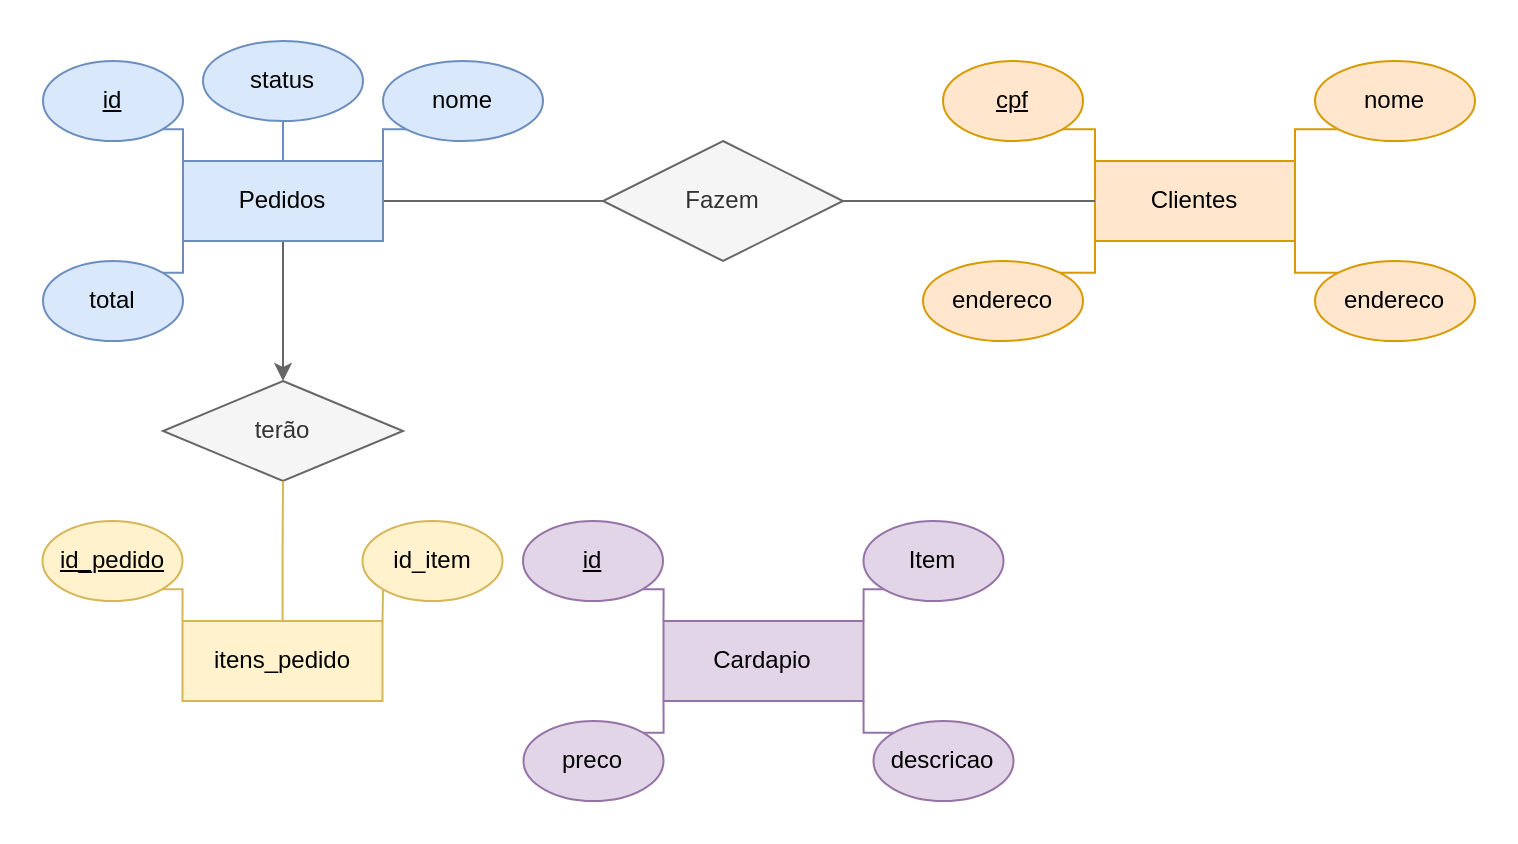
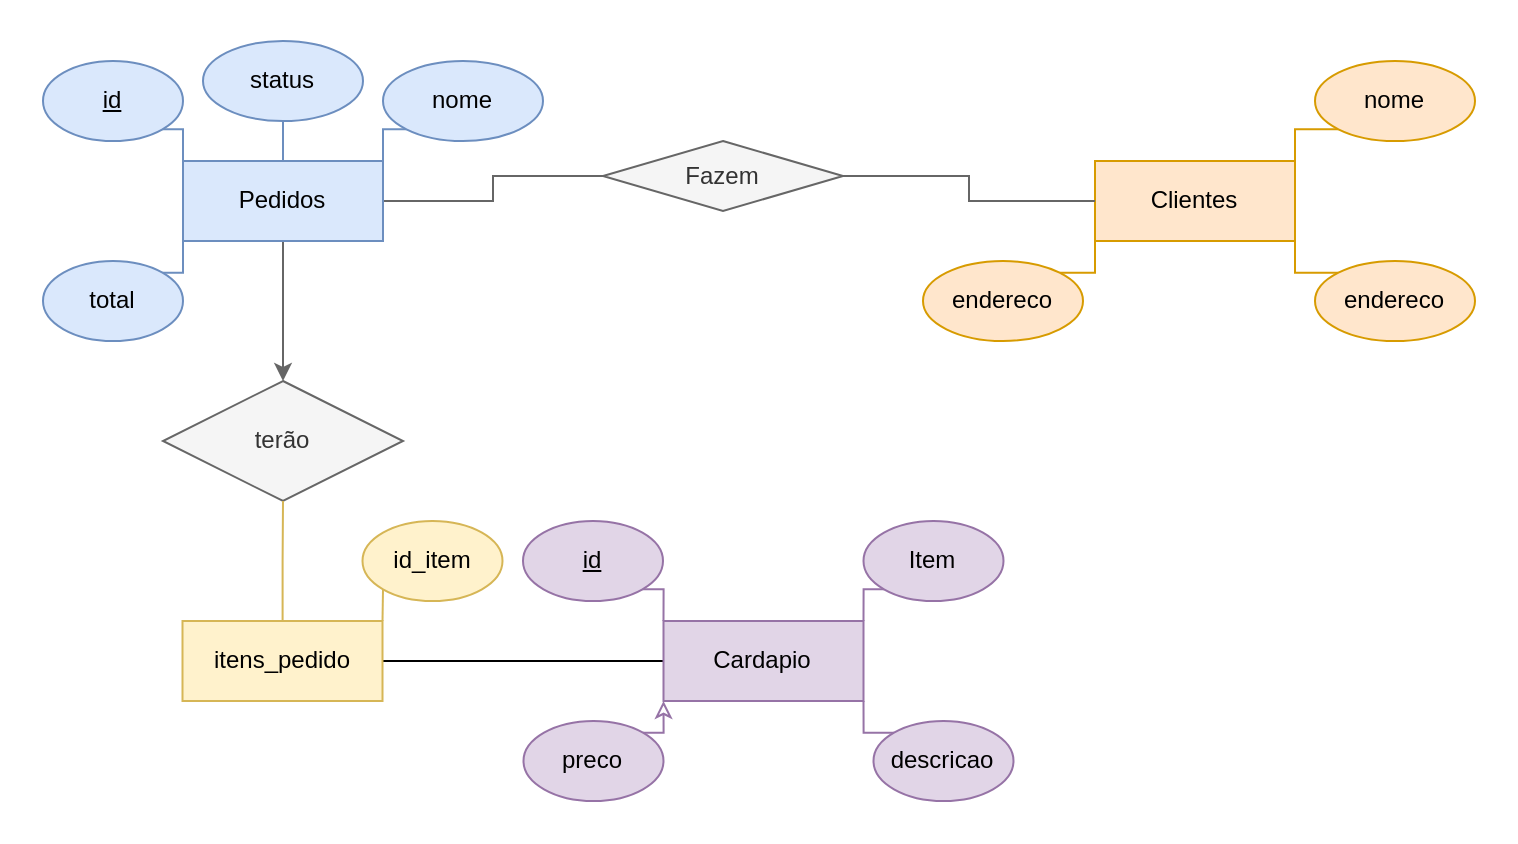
  <mxCell id="0" />
  <mxCell id="1" parent="0" />
  <mxCell id="2" style="edgeStyle=orthogonalEdgeStyle;rounded=0;orthogonalLoop=1;jettySize=auto;html=1;exitX=1;exitY=0.5;exitDx=0;exitDy=0;entryX=0;entryY=0.5;entryDx=0;entryDy=0;endArrow=none;endFill=0;fillColor=#f5f5f5;strokeColor=#666666;" parent="1" source="4" target="21" edge="1"><mxGeometry relative="1" as="geometry" /></mxCell>
  <mxCell id="3" value="" style="edgeStyle=orthogonalEdgeStyle;rounded=0;orthogonalLoop=1;jettySize=auto;html=1;fillColor=#f5f5f5;strokeColor=#666666;" parent="1" source="4" target="34" edge="1"><mxGeometry relative="1" as="geometry" /></mxCell>
  <mxCell id="4" value="Pedidos" style="whiteSpace=wrap;html=1;align=center;fillColor=#dae8fc;strokeColor=#6c8ebf;" parent="1" vertex="1"><mxGeometry x="91" y="80" width="100" height="40" as="geometry" /></mxCell>
  <mxCell id="5" style="edgeStyle=orthogonalEdgeStyle;rounded=0;orthogonalLoop=1;jettySize=auto;html=1;exitX=0;exitY=1;exitDx=0;exitDy=0;entryX=1;entryY=0;entryDx=0;entryDy=0;endArrow=none;endFill=0;fillColor=#dae8fc;strokeColor=#6c8ebf;" parent="1" source="6" target="4" edge="1"><mxGeometry relative="1" as="geometry" /></mxCell>
  <mxCell id="6" value="nome" style="ellipse;whiteSpace=wrap;html=1;align=center;fillColor=#dae8fc;strokeColor=#6c8ebf;" parent="1" vertex="1"><mxGeometry x="191" y="30" width="80" height="40" as="geometry" /></mxCell>
  <mxCell id="7" style="edgeStyle=orthogonalEdgeStyle;rounded=0;orthogonalLoop=1;jettySize=auto;html=1;exitX=1;exitY=1;exitDx=0;exitDy=0;entryX=0;entryY=0;entryDx=0;entryDy=0;endArrow=none;endFill=0;fillColor=#dae8fc;strokeColor=#6c8ebf;" parent="1" source="8" target="4" edge="1"><mxGeometry relative="1" as="geometry" /></mxCell>
  <mxCell id="8" value="id" style="ellipse;whiteSpace=wrap;html=1;align=center;fontStyle=4;fillColor=#dae8fc;strokeColor=#6c8ebf;" parent="1" vertex="1"><mxGeometry x="21" y="30" width="70" height="40" as="geometry" /></mxCell>
  <mxCell id="9" style="edgeStyle=orthogonalEdgeStyle;rounded=0;orthogonalLoop=1;jettySize=auto;html=1;exitX=1;exitY=0;exitDx=0;exitDy=0;entryX=0;entryY=1;entryDx=0;entryDy=0;endArrow=none;endFill=0;fillColor=#dae8fc;strokeColor=#6c8ebf;" parent="1" source="10" target="4" edge="1"><mxGeometry relative="1" as="geometry" /></mxCell>
  <mxCell id="10" value="total" style="ellipse;whiteSpace=wrap;html=1;align=center;fillColor=#dae8fc;strokeColor=#6c8ebf;" parent="1" vertex="1"><mxGeometry x="21" y="130" width="70" height="40" as="geometry" /></mxCell>
  <mxCell id="11" value="Clientes" style="whiteSpace=wrap;html=1;align=center;fillColor=#ffe6cc;strokeColor=#d79b00;" parent="1" vertex="1"><mxGeometry x="547" y="80" width="100" height="40" as="geometry" /></mxCell>
  <mxCell id="12" style="edgeStyle=orthogonalEdgeStyle;rounded=0;orthogonalLoop=1;jettySize=auto;html=1;exitX=0;exitY=1;exitDx=0;exitDy=0;entryX=1;entryY=0;entryDx=0;entryDy=0;endArrow=none;endFill=0;fillColor=#ffe6cc;strokeColor=#d79b00;" parent="1" source="13" target="11" edge="1"><mxGeometry relative="1" as="geometry" /></mxCell>
  <mxCell id="13" value="nome" style="ellipse;whiteSpace=wrap;html=1;align=center;fillColor=#ffe6cc;strokeColor=#d79b00;" parent="1" vertex="1"><mxGeometry x="657" y="30" width="80" height="40" as="geometry" /></mxCell>
- <mxCell id="14" style="edgeStyle=orthogonalEdgeStyle;rounded=0;orthogonalLoop=1;jettySize=auto;html=1;exitX=1;exitY=1;exitDx=0;exitDy=0;entryX=0;entryY=0;entryDx=0;entryDy=0;endArrow=none;endFill=0;fillColor=#ffe6cc;strokeColor=#d79b00;" parent="1" source="15" target="11" edge="1"><mxGeometry relative="1" as="geometry" /></mxCell>
- <mxCell id="15" value="cpf" style="ellipse;whiteSpace=wrap;html=1;align=center;fontStyle=4;fillColor=#ffe6cc;strokeColor=#d79b00;" parent="1" vertex="1"><mxGeometry x="471" y="30" width="70" height="40" as="geometry" /></mxCell>
  <mxCell id="16" style="edgeStyle=orthogonalEdgeStyle;rounded=0;orthogonalLoop=1;jettySize=auto;html=1;exitX=0;exitY=0;exitDx=0;exitDy=0;entryX=1;entryY=1;entryDx=0;entryDy=0;endArrow=none;endFill=0;fillColor=#ffe6cc;strokeColor=#d79b00;" parent="1" source="17" target="11" edge="1"><mxGeometry relative="1" as="geometry" /></mxCell>
  <mxCell id="17" value="endereco" style="ellipse;whiteSpace=wrap;html=1;align=center;fillColor=#ffe6cc;strokeColor=#d79b00;" parent="1" vertex="1"><mxGeometry x="657" y="130" width="80" height="40" as="geometry" /></mxCell>
  <mxCell id="18" style="edgeStyle=orthogonalEdgeStyle;rounded=0;orthogonalLoop=1;jettySize=auto;html=1;exitX=1;exitY=0;exitDx=0;exitDy=0;entryX=0;entryY=1;entryDx=0;entryDy=0;endArrow=none;endFill=0;fillColor=#ffe6cc;strokeColor=#d79b00;" parent="1" source="19" target="11" edge="1"><mxGeometry relative="1" as="geometry" /></mxCell>
  <mxCell id="19" value="endereco" style="ellipse;whiteSpace=wrap;html=1;align=center;fillColor=#ffe6cc;strokeColor=#d79b00;" parent="1" vertex="1"><mxGeometry x="461" y="130" width="80" height="40" as="geometry" /></mxCell>
  <mxCell id="20" style="edgeStyle=orthogonalEdgeStyle;rounded=0;orthogonalLoop=1;jettySize=auto;html=1;exitX=1;exitY=0.5;exitDx=0;exitDy=0;entryX=0;entryY=0.5;entryDx=0;entryDy=0;endArrow=none;endFill=0;fillColor=#f5f5f5;strokeColor=#666666;" parent="1" source="21" target="11" edge="1"><mxGeometry relative="1" as="geometry" /></mxCell>
- <mxCell id="21" value="Fazem" style="shape=rhombus;perimeter=rhombusPerimeter;whiteSpace=wrap;html=1;align=center;fillColor=#f5f5f5;strokeColor=#666666;fontColor=#333333;" parent="1" vertex="1"><mxGeometry x="301" y="70" width="120" height="60" as="geometry" /></mxCell>
+ <mxCell id="21" value="Fazem" style="shape=rhombus;perimeter=rhombusPerimeter;whiteSpace=wrap;html=1;align=center;fillColor=#f5f5f5;strokeColor=#666666;fontColor=#333333;" parent="1" vertex="1"><mxGeometry x="301" y="70" width="120" height="35" as="geometry" /></mxCell>
+ <mxCell id="22" style="edgeStyle=orthogonalEdgeStyle;rounded=0;orthogonalLoop=1;jettySize=auto;html=1;exitX=0;exitY=0.5;exitDx=0;exitDy=0;entryX=1;entryY=0.5;entryDx=0;entryDy=0;endArrow=none;endFill=0;" parent="1" source="23" target="36" edge="1"><mxGeometry relative="1" as="geometry" /></mxCell>
  <mxCell id="23" value="Cardapio" style="whiteSpace=wrap;html=1;align=center;fillColor=#e1d5e7;strokeColor=#9673a6;" parent="1" vertex="1"><mxGeometry x="331.25" y="310" width="100" height="40" as="geometry" /></mxCell>
  <mxCell id="24" style="edgeStyle=orthogonalEdgeStyle;rounded=0;orthogonalLoop=1;jettySize=auto;html=1;exitX=0;exitY=1;exitDx=0;exitDy=0;entryX=1;entryY=0;entryDx=0;entryDy=0;endArrow=none;endFill=0;fillColor=#e1d5e7;strokeColor=#9673a6;" parent="1" source="25" target="23" edge="1"><mxGeometry relative="1" as="geometry" /></mxCell>
  <mxCell id="25" value="Item" style="ellipse;whiteSpace=wrap;html=1;align=center;fillColor=#e1d5e7;strokeColor=#9673a6;" parent="1" vertex="1"><mxGeometry x="431.25" y="260" width="70" height="40" as="geometry" /></mxCell>
  <mxCell id="26" value="" style="edgeStyle=orthogonalEdgeStyle;rounded=0;orthogonalLoop=1;jettySize=auto;html=1;endArrow=none;endFill=0;fillColor=#dae8fc;strokeColor=#6c8ebf;" parent="1" source="27" target="4" edge="1"><mxGeometry relative="1" as="geometry" /></mxCell>
  <mxCell id="27" value="status" style="ellipse;whiteSpace=wrap;html=1;align=center;fillColor=#dae8fc;strokeColor=#6c8ebf;" parent="1" vertex="1"><mxGeometry x="101" y="20" width="80" height="40" as="geometry" /></mxCell>
  <mxCell id="28" style="edgeStyle=orthogonalEdgeStyle;rounded=0;orthogonalLoop=1;jettySize=auto;html=1;exitX=1;exitY=1;exitDx=0;exitDy=0;entryX=0;entryY=0;entryDx=0;entryDy=0;endArrow=none;endFill=0;fillColor=#e1d5e7;strokeColor=#9673a6;" parent="1" source="29" target="23" edge="1"><mxGeometry relative="1" as="geometry" /></mxCell>
  <mxCell id="29" value="id" style="ellipse;whiteSpace=wrap;html=1;align=center;fillColor=#e1d5e7;strokeColor=#9673a6;fontStyle=4" parent="1" vertex="1"><mxGeometry x="261" y="260" width="70" height="40" as="geometry" /></mxCell>
- <mxCell id="30" value="" style="edgeStyle=orthogonalEdgeStyle;rounded=0;orthogonalLoop=1;jettySize=auto;html=1;endArrow=none;endFill=0;fillColor=#e1d5e7;strokeColor=#9673a6;entryX=0;entryY=1;entryDx=0;entryDy=0;exitX=1;exitY=0;exitDx=0;exitDy=0;" parent="1" source="31" target="23" edge="1"><mxGeometry relative="1" as="geometry"><mxPoint x="391.25" y="390" as="targetPoint" /></mxGeometry></mxCell>
+ <mxCell id="30" value="" style="edgeStyle=orthogonalEdgeStyle;rounded=0;orthogonalLoop=1;jettySize=auto;html=1;endArrow=classic;endFill=0;fillColor=#e1d5e7;strokeColor=#9673a6;entryX=0;entryY=1;entryDx=0;entryDy=0;exitX=1;exitY=0;exitDx=0;exitDy=0;" parent="1" source="31" target="23" edge="1"><mxGeometry relative="1" as="geometry"><mxPoint x="391.25" y="390" as="targetPoint" /></mxGeometry></mxCell>
  <mxCell id="31" value="preco" style="ellipse;whiteSpace=wrap;html=1;align=center;fillColor=#e1d5e7;strokeColor=#9673a6;" parent="1" vertex="1"><mxGeometry x="261.25" y="360" width="70" height="40" as="geometry" /></mxCell>
  <mxCell id="32" style="edgeStyle=orthogonalEdgeStyle;rounded=0;orthogonalLoop=1;jettySize=auto;html=1;exitX=0;exitY=0;exitDx=0;exitDy=0;entryX=1;entryY=1;entryDx=0;entryDy=0;fillColor=#e1d5e7;strokeColor=#9673a6;endArrow=none;endFill=0;" parent="1" source="33" target="23" edge="1"><mxGeometry relative="1" as="geometry" /></mxCell>
  <mxCell id="33" value="descricao" style="ellipse;whiteSpace=wrap;html=1;align=center;fillColor=#e1d5e7;strokeColor=#9673a6;" parent="1" vertex="1"><mxGeometry x="436.25" y="360" width="70" height="40" as="geometry" /></mxCell>
- <mxCell id="34" value="terão" style="shape=rhombus;perimeter=rhombusPerimeter;whiteSpace=wrap;html=1;align=center;fillColor=#f5f5f5;strokeColor=#666666;fontColor=#333333;" parent="1" vertex="1"><mxGeometry x="81" y="190" width="120" height="50" as="geometry" /></mxCell>
+ <mxCell id="34" value="terão" style="shape=rhombus;perimeter=rhombusPerimeter;whiteSpace=wrap;html=1;align=center;fillColor=#f5f5f5;strokeColor=#666666;fontColor=#333333;" parent="1" vertex="1"><mxGeometry x="81" y="190" width="120" height="60" as="geometry" /></mxCell>
  <mxCell id="35" value="" style="edgeStyle=orthogonalEdgeStyle;rounded=0;orthogonalLoop=1;jettySize=auto;html=1;fillColor=#fff2cc;strokeColor=#d6b656;endArrow=none;endFill=0;" parent="1" source="36" target="34" edge="1"><mxGeometry relative="1" as="geometry" /></mxCell>
  <mxCell id="36" value="itens_pedido" style="whiteSpace=wrap;html=1;align=center;fillColor=#fff2cc;strokeColor=#d6b656;" parent="1" vertex="1"><mxGeometry x="90.75" y="310" width="100" height="40" as="geometry" /></mxCell>
- <mxCell id="37" style="edgeStyle=orthogonalEdgeStyle;rounded=0;orthogonalLoop=1;jettySize=auto;html=1;exitX=1;exitY=1;exitDx=0;exitDy=0;entryX=0;entryY=0;entryDx=0;entryDy=0;fillColor=#fff2cc;strokeColor=#d6b656;endArrow=none;endFill=0;" parent="1" source="38" target="36" edge="1"><mxGeometry relative="1" as="geometry" /></mxCell>
- <mxCell id="38" value="id_pedido" style="ellipse;whiteSpace=wrap;html=1;align=center;fillColor=#fff2cc;strokeColor=#d6b656;fontStyle=4" parent="1" vertex="1"><mxGeometry x="20.75" y="260" width="70" height="40" as="geometry" /></mxCell>
  <mxCell id="39" style="edgeStyle=orthogonalEdgeStyle;rounded=0;orthogonalLoop=1;jettySize=auto;html=1;exitX=0;exitY=1;exitDx=0;exitDy=0;entryX=1;entryY=0;entryDx=0;entryDy=0;fillColor=#fff2cc;strokeColor=#d6b656;endArrow=none;endFill=0;" parent="1" source="40" target="36" edge="1"><mxGeometry relative="1" as="geometry" /></mxCell>
  <mxCell id="40" value="id_item" style="ellipse;whiteSpace=wrap;html=1;align=center;fillColor=#fff2cc;strokeColor=#d6b656;" parent="1" vertex="1"><mxGeometry x="180.75" y="260" width="70" height="40" as="geometry" /></mxCell>
